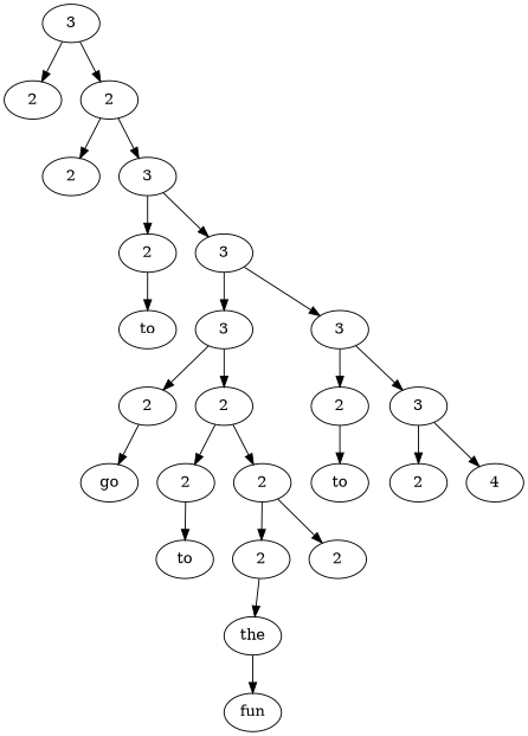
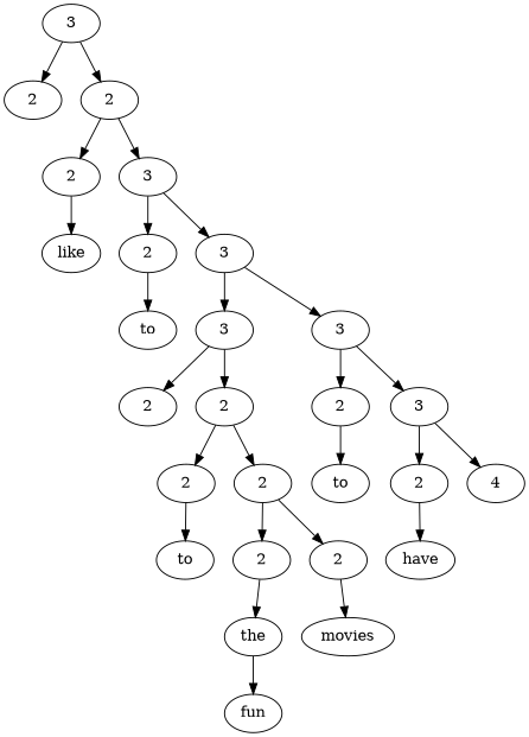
  digraph {
    n1 [label=3]
    n2 [label=2]
    n3 [label=2]
    n4 [label=2]
    n5 [label=3]
+   n6 [label=like]
    n7 [label=2]
    n8 [label=3]
    n9 [label=to]
    n10 [label=3]
    n11 [label=3]
    n12 [label=2]
    n13 [label=2]
    n14 [label=2]
    n15 [label=3]
-   n16 [label=go]
    n17 [label=2]
    n18 [label=2]
    n19 [label=to]
    n20 [label=2]
    n21 [label=4]
    n22 [label=to]
    n23 [label=2]
    n24 [label=2]
+   n25 [label=have]
    n26 [label=the]
+   n27 [label=movies]
    n28 [label=fun]
    n1 -> n2
    n1 -> n3
    n3 -> n4
    n3 -> n5
+   n4 -> n6
    n5 -> n7
    n5 -> n8
    n7 -> n9
    n8 -> n10
    n8 -> n11
    n10 -> n12
    n10 -> n13
    n11 -> n14
    n11 -> n15
-   n12 -> n16
    n13 -> n17
    n13 -> n18
    n14 -> n19
    n15 -> n20
    n15 -> n21
    n17 -> n22
    n18 -> n23
    n18 -> n24
+   n20 -> n25
    n23 -> n26
+   n24 -> n27
    n26 -> n28
  }
